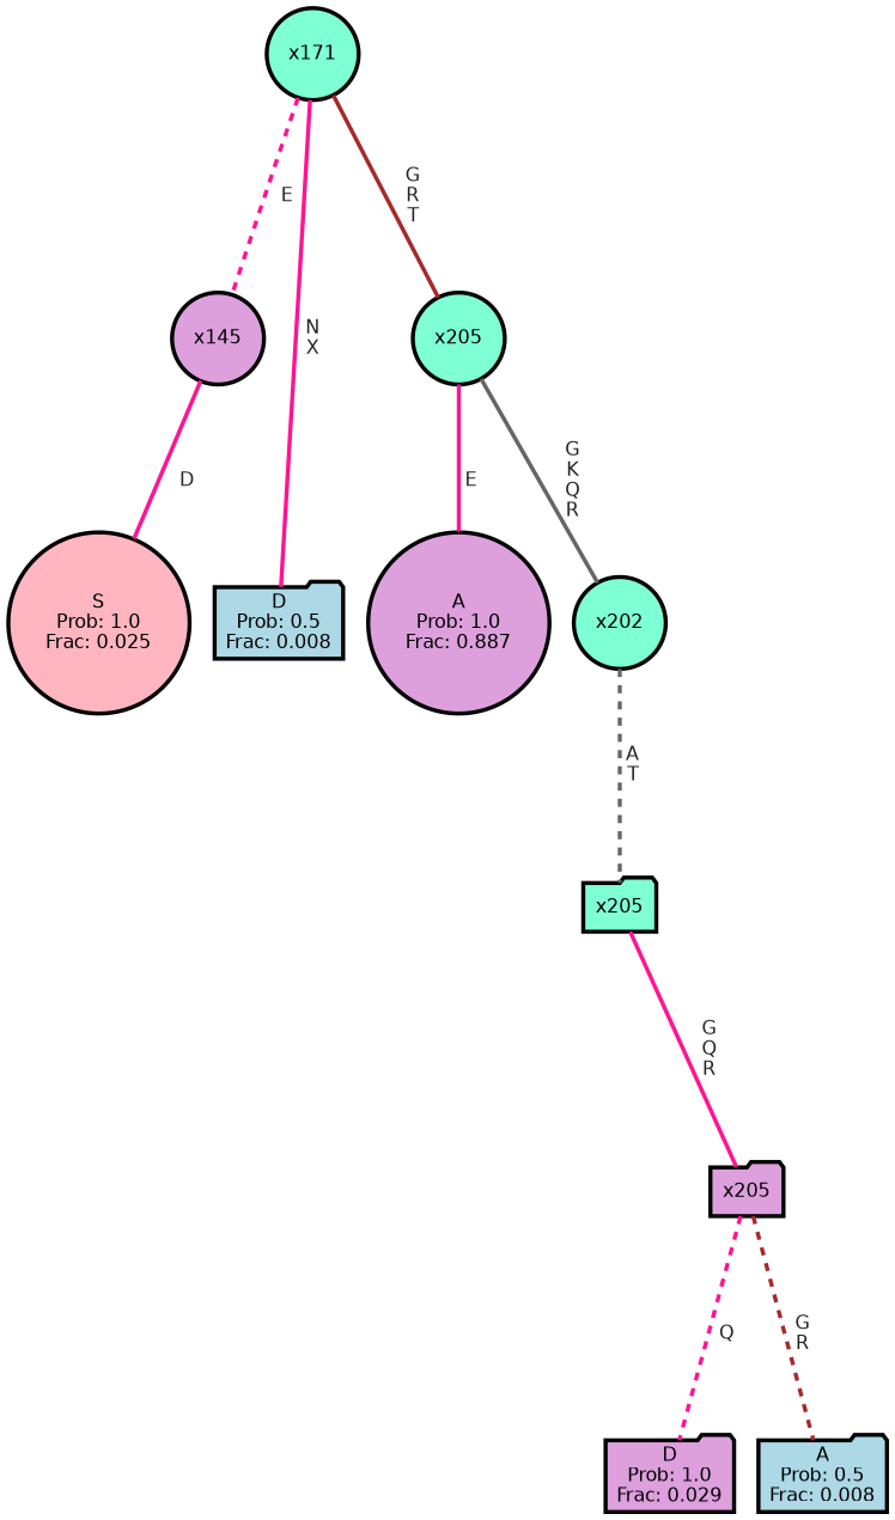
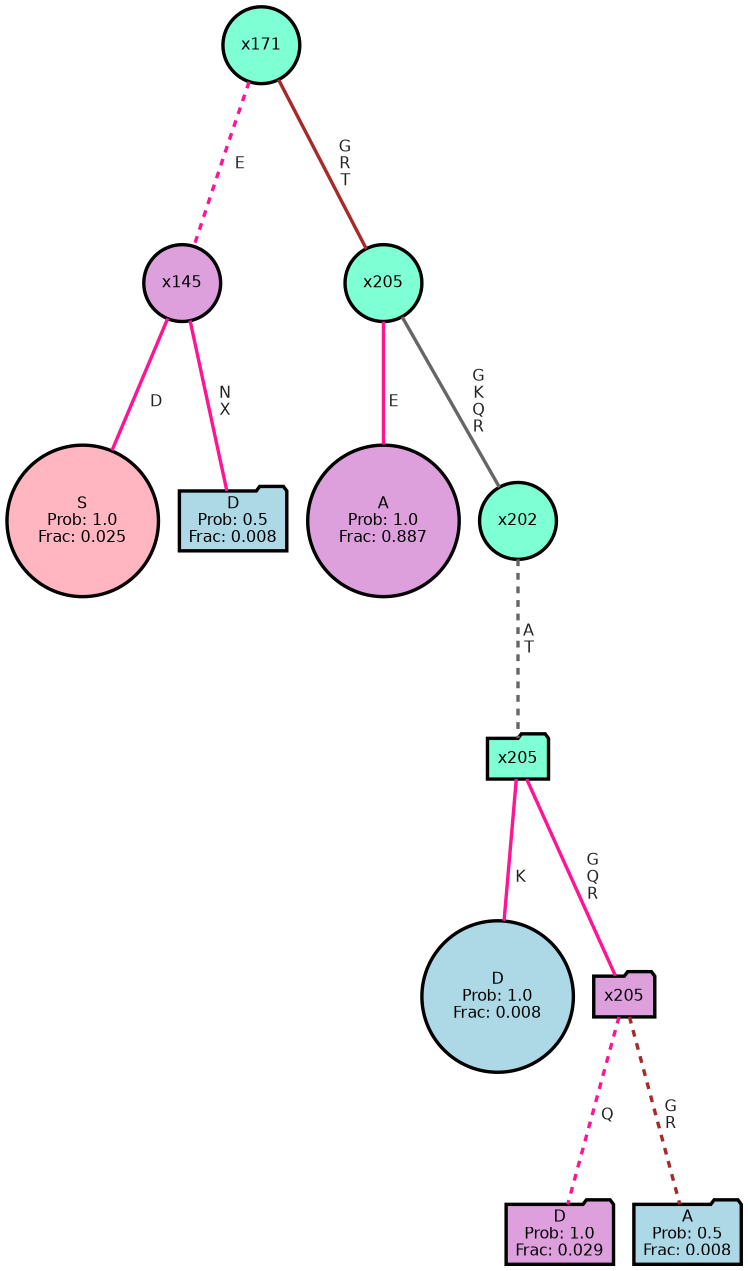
  graph {
    ranksep="0 equally"
    splines=straight
    node [color=black fillcolor=plum fontcolor=black fontname=helvetica penwidth=3 shape=circle style="filled, rounded"]
    edge [color=deeppink fontcolor=grey14 fontname=helvetica fontweight=bold penwidth=3 style=solid]
    n1 [fillcolor=lightpink label="S\nProb: 1.0\nFrac: 0.025"]
    n2 [label=x145]
    n3 [fillcolor=lightblue label="D\nProb: 0.5\nFrac: 0.008" shape=folder]
    n4 [fillcolor=aquamarine label=x171]
    n5 [fillcolor=aquamarine label=x205]
    n6 [label="A\nProb: 1.0\nFrac: 0.887"]
    n7 [fillcolor=aquamarine label=x202]
    n8 [fillcolor=aquamarine label=x205 shape=folder]
+   n9 [fillcolor=lightblue label="D\nProb: 1.0\nFrac: 0.008"]
    n10 [label=x205 shape=folder]
    n11 [label="D\nProb: 1.0\nFrac: 0.029" shape=folder]
    n12 [fillcolor=lightblue label="A\nProb: 0.5\nFrac: 0.008" shape=folder]
    subgraph sub_1 {
      rank=same
    }
    n2 -- n1 [label=" D" style=bold]
-   n4 -- n3 [label=" N\n X"]
+   n2 -- n3 [label=" N\n X"]
    n4 -- n2 [label=" E" style=dashed]
    n4 -- n5 [color=brown label=" G\n R\n T"]
    n5 -- n6 [label=" E"]
    n5 -- n7 [color=gray40 label=" G\n K\n Q\n R" style=bold]
    n7 -- n8 [color=gray40 label=" A\n T" style=dashed]
+   n8 -- n9 [label=" K"]
    n8 -- n10 [label=" G\n Q\n R" style=bold]
    n10 -- n11 [label=" Q" style=dashed]
    n10 -- n12 [color=brown label=" G\n R" style=dashed]
  }
